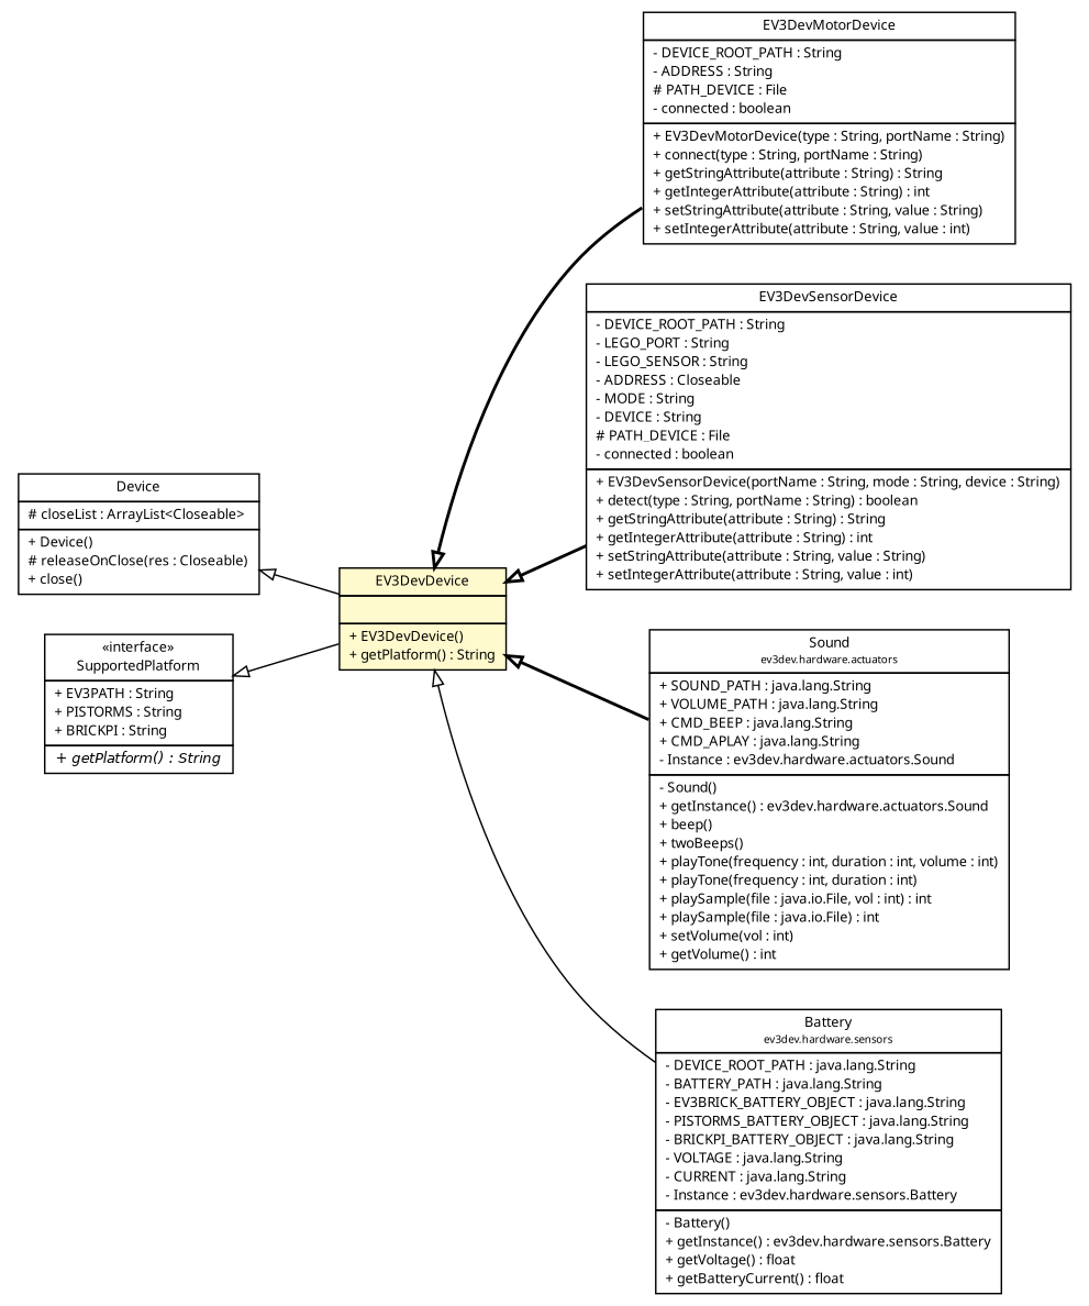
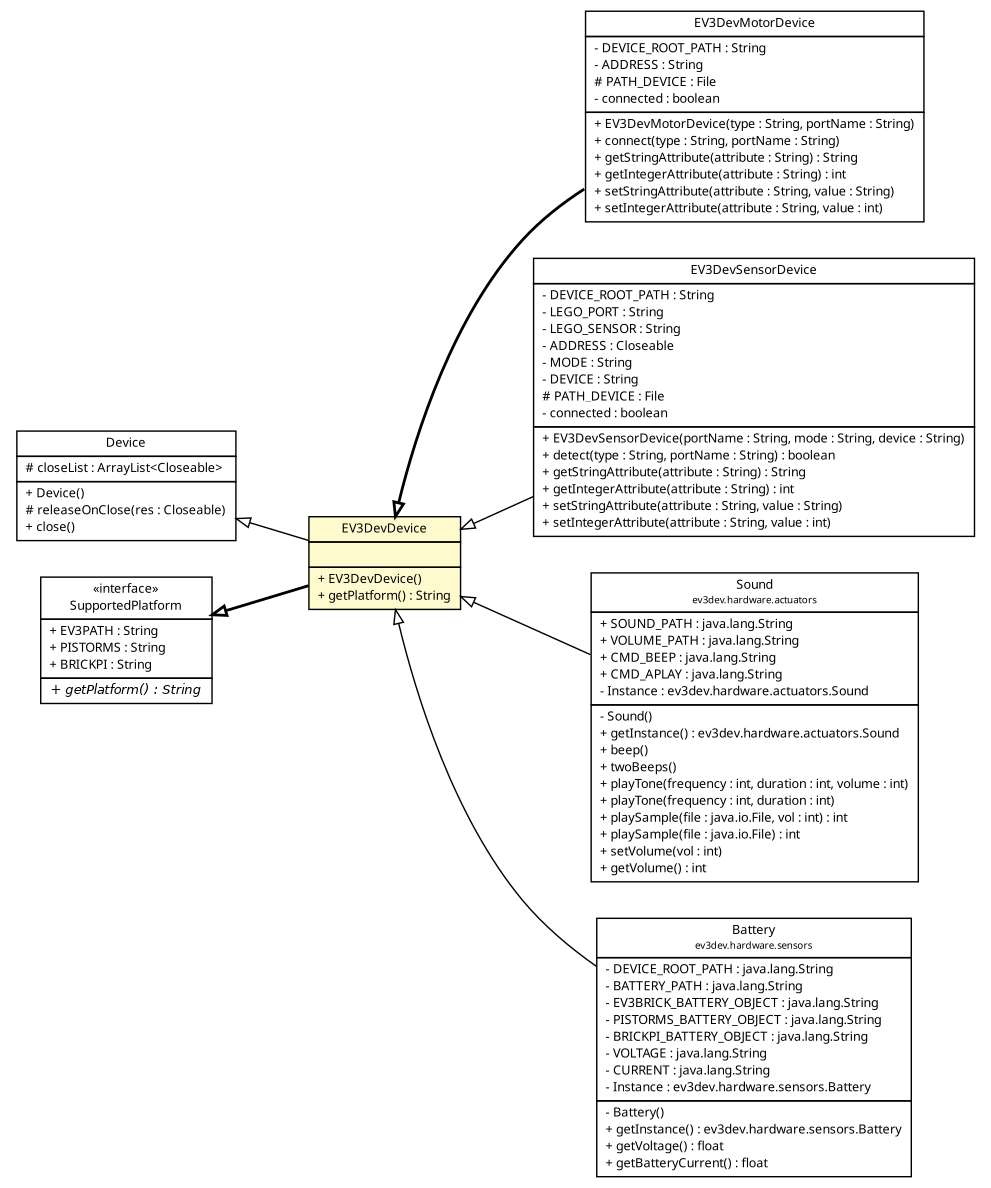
  digraph {
    fontname="Noto Sans"
    nodesep=0.25
    rankdir=LR
    ranksep=0.5
    node [fontcolor=black fontname="Noto Sans" fontsize=9.0 shape=plaintext]
    edge [arrowtail=empty dir=back fontname="Noto Sans" fontsize=10 headport=p labelfontname=Helvetica labelfontsize=10 style=solid tailport=p]
    n1 [label=<<table title="ev3dev.hardware.Device" border="0" cellborder="1" cellspacing="0" cellpadding="2" port="p" href="./Device.html"> 		<tr><td><table border="0" cellspacing="0" cellpadding="1"> <tr><td align="center" balign="center"> Device </td></tr> 		</table></td></tr> 		<tr><td><table border="0" cellspacing="0" cellpadding="1"> <tr><td align="left" balign="left"> # closeList : ArrayList&lt;Closeable&gt; </td></tr> 		</table></td></tr> 		<tr><td><table border="0" cellspacing="0" cellpadding="1"> <tr><td align="left" balign="left"> + Device() </td></tr> <tr><td align="left" balign="left"> # releaseOnClose(res : Closeable) </td></tr> <tr><td align="left" balign="left"> + close() </td></tr> 		</table></td></tr> 		</table>>]
    n2 [label=<<table title="ev3dev.hardware.EV3DevDevice" border="0" cellborder="1" cellspacing="0" cellpadding="2" port="p" bgcolor="lemonChiffon" href="./EV3DevDevice.html"> 		<tr><td><table border="0" cellspacing="0" cellpadding="1"> <tr><td align="center" balign="center"> EV3DevDevice </td></tr> 		</table></td></tr> 		<tr><td><table border="0" cellspacing="0" cellpadding="1"> <tr><td align="left" balign="left">  </td></tr> 		</table></td></tr> 		<tr><td><table border="0" cellspacing="0" cellpadding="1"> <tr><td align="left" balign="left"> + EV3DevDevice() </td></tr> <tr><td align="left" balign="left"> + getPlatform() : String </td></tr> 		</table></td></tr> 		</table>>]
    n3 [label=<<table title="ev3dev.hardware.EV3DevMotorDevice" border="0" cellborder="1" cellspacing="0" cellpadding="2" port="p" href="./EV3DevMotorDevice.html"> 		<tr><td><table border="0" cellspacing="0" cellpadding="1"> <tr><td align="center" balign="center"> EV3DevMotorDevice </td></tr> 		</table></td></tr> 		<tr><td><table border="0" cellspacing="0" cellpadding="1"> <tr><td align="left" balign="left"> - DEVICE_ROOT_PATH : String </td></tr> <tr><td align="left" balign="left"> - ADDRESS : String </td></tr> <tr><td align="left" balign="left"> # PATH_DEVICE : File </td></tr> <tr><td align="left" balign="left"> - connected : boolean </td></tr> 		</table></td></tr> 		<tr><td><table border="0" cellspacing="0" cellpadding="1"> <tr><td align="left" balign="left"> + EV3DevMotorDevice(type : String, portName : String) </td></tr> <tr><td align="left" balign="left"> + connect(type : String, portName : String) </td></tr> <tr><td align="left" balign="left"> + getStringAttribute(attribute : String) : String </td></tr> <tr><td align="left" balign="left"> + getIntegerAttribute(attribute : String) : int </td></tr> <tr><td align="left" balign="left"> + setStringAttribute(attribute : String, value : String) </td></tr> <tr><td align="left" balign="left"> + setIntegerAttribute(attribute : String, value : int) </td></tr> 		</table></td></tr> 		</table>>]
    n4 [label=<<table title="ev3dev.hardware.EV3DevSensorDevice" border="0" cellborder="1" cellspacing="0" cellpadding="2" port="p" href="./EV3DevSensorDevice.html"> 		<tr><td><table border="0" cellspacing="0" cellpadding="1"> <tr><td align="center" balign="center"> EV3DevSensorDevice </td></tr> 		</table></td></tr> 		<tr><td><table border="0" cellspacing="0" cellpadding="1"> <tr><td align="left" balign="left"> - DEVICE_ROOT_PATH : String </td></tr> <tr><td align="left" balign="left"> - LEGO_PORT : String </td></tr> <tr><td align="left" balign="left"> - LEGO_SENSOR : String </td></tr> <tr><td align="left" balign="left"> - ADDRESS : Closeable </td></tr> <tr><td align="left" balign="left"> - MODE : String </td></tr> <tr><td align="left" balign="left"> - DEVICE : String </td></tr> <tr><td align="left" balign="left"> # PATH_DEVICE : File </td></tr> <tr><td align="left" balign="left"> - connected : boolean </td></tr> 		</table></td></tr> 		<tr><td><table border="0" cellspacing="0" cellpadding="1"> <tr><td align="left" balign="left"> + EV3DevSensorDevice(portName : String, mode : String, device : String) </td></tr> <tr><td align="left" balign="left"> + detect(type : String, portName : String) : boolean </td></tr> <tr><td align="left" balign="left"> + getStringAttribute(attribute : String) : String </td></tr> <tr><td align="left" balign="left"> + getIntegerAttribute(attribute : String) : int </td></tr> <tr><td align="left" balign="left"> + setStringAttribute(attribute : String, value : String) </td></tr> <tr><td align="left" balign="left"> + setIntegerAttribute(attribute : String, value : int) </td></tr> 		</table></td></tr> 		</table>>]
    n5 [label=<<table title="ev3dev.hardware.actuators.Sound" border="0" cellborder="1" cellspacing="0" cellpadding="2" port="p" href="./actuators/Sound.html"> 		<tr><td><table border="0" cellspacing="0" cellpadding="1"> <tr><td align="center" balign="center"> Sound </td></tr> <tr><td align="center" balign="center"><font point-size="7.0"> ev3dev.hardware.actuators </font></td></tr> 		</table></td></tr> 		<tr><td><table border="0" cellspacing="0" cellpadding="1"> <tr><td align="left" balign="left"> + SOUND_PATH : java.lang.String </td></tr> <tr><td align="left" balign="left"> + VOLUME_PATH : java.lang.String </td></tr> <tr><td align="left" balign="left"> + CMD_BEEP : java.lang.String </td></tr> <tr><td align="left" balign="left"> + CMD_APLAY : java.lang.String </td></tr> <tr><td align="left" balign="left"> - Instance : ev3dev.hardware.actuators.Sound </td></tr> 		</table></td></tr> 		<tr><td><table border="0" cellspacing="0" cellpadding="1"> <tr><td align="left" balign="left"> - Sound() </td></tr> <tr><td align="left" balign="left"> + getInstance() : ev3dev.hardware.actuators.Sound </td></tr> <tr><td align="left" balign="left"> + beep() </td></tr> <tr><td align="left" balign="left"> + twoBeeps() </td></tr> <tr><td align="left" balign="left"> + playTone(frequency : int, duration : int, volume : int) </td></tr> <tr><td align="left" balign="left"> + playTone(frequency : int, duration : int) </td></tr> <tr><td align="left" balign="left"> + playSample(file : java.io.File, vol : int) : int </td></tr> <tr><td align="left" balign="left"> + playSample(file : java.io.File) : int </td></tr> <tr><td align="left" balign="left"> + setVolume(vol : int) </td></tr> <tr><td align="left" balign="left"> + getVolume() : int </td></tr> 		</table></td></tr> 		</table>>]
    n6 [label=<<table title="ev3dev.hardware.sensors.Battery" border="0" cellborder="1" cellspacing="0" cellpadding="2" port="p" href="./sensors/Battery.html"> 		<tr><td><table border="0" cellspacing="0" cellpadding="1"> <tr><td align="center" balign="center"> Battery </td></tr> <tr><td align="center" balign="center"><font point-size="7.0"> ev3dev.hardware.sensors </font></td></tr> 		</table></td></tr> 		<tr><td><table border="0" cellspacing="0" cellpadding="1"> <tr><td align="left" balign="left"> - DEVICE_ROOT_PATH : java.lang.String </td></tr> <tr><td align="left" balign="left"> - BATTERY_PATH : java.lang.String </td></tr> <tr><td align="left" balign="left"> - EV3BRICK_BATTERY_OBJECT : java.lang.String </td></tr> <tr><td align="left" balign="left"> - PISTORMS_BATTERY_OBJECT : java.lang.String </td></tr> <tr><td align="left" balign="left"> - BRICKPI_BATTERY_OBJECT : java.lang.String </td></tr> <tr><td align="left" balign="left"> - VOLTAGE : java.lang.String </td></tr> <tr><td align="left" balign="left"> - CURRENT : java.lang.String </td></tr> <tr><td align="left" balign="left"> - Instance : ev3dev.hardware.sensors.Battery </td></tr> 		</table></td></tr> 		<tr><td><table border="0" cellspacing="0" cellpadding="1"> <tr><td align="left" balign="left"> - Battery() </td></tr> <tr><td align="left" balign="left"> + getInstance() : ev3dev.hardware.sensors.Battery </td></tr> <tr><td align="left" balign="left"> + getVoltage() : float </td></tr> <tr><td align="left" balign="left"> + getBatteryCurrent() : float </td></tr> 		</table></td></tr> 		</table>>]
    n7 [label=<<table title="ev3dev.hardware.SupportedPlatform" border="0" cellborder="1" cellspacing="0" cellpadding="2" port="p" href="./SupportedPlatform.html"> 		<tr><td><table border="0" cellspacing="0" cellpadding="1"> <tr><td align="center" balign="center"> &#171;interface&#187; </td></tr> <tr><td align="center" balign="center"> SupportedPlatform </td></tr> 		</table></td></tr> 		<tr><td><table border="0" cellspacing="0" cellpadding="1"> <tr><td align="left" balign="left"> + EV3PATH : String </td></tr> <tr><td align="left" balign="left"> + PISTORMS : String </td></tr> <tr><td align="left" balign="left"> + BRICKPI : String </td></tr> 		</table></td></tr> 		<tr><td><table border="0" cellspacing="0" cellpadding="1"> <tr><td align="left" balign="left"><font face="Helvetica-Oblique" point-size="9.0"> + getPlatform() : String </font></td></tr> 		</table></td></tr> 		</table>>]
    n1 -> n2
    n2 -> n3 [style=bold]
-   n2 -> n4 [style=bold]
-   n2 -> n5 [style=bold]
+   n2 -> n4
+   n2 -> n5
    n2 -> n6
-   n7 -> n2
+   n7 -> n2 [style=bold]
  }
